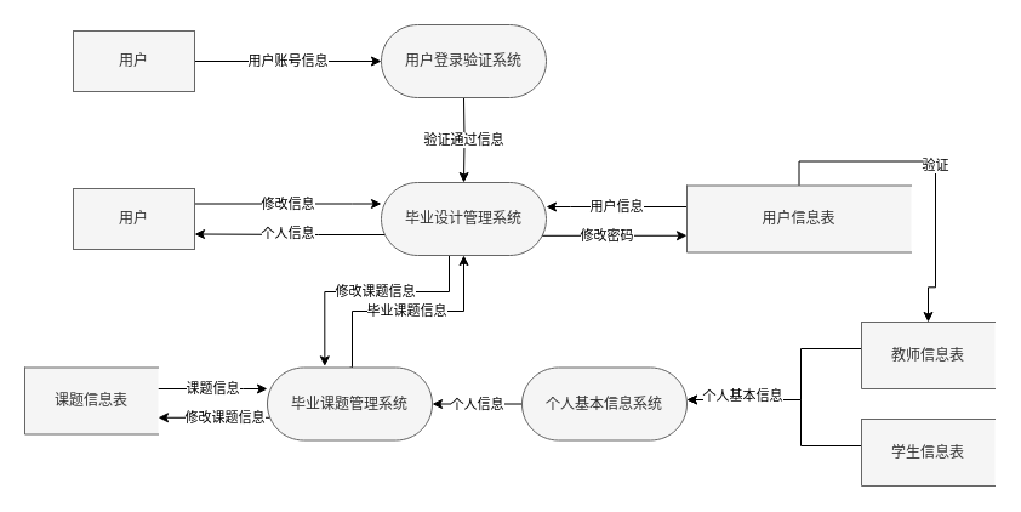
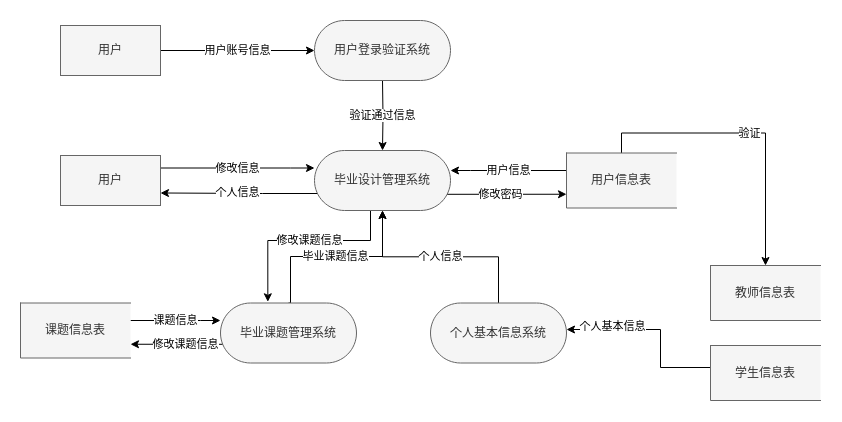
  <mxCell id="0" />
  <mxCell id="1" parent="0" />
  <mxCell id="2" value="用户账号信息" style="edgeStyle=orthogonalEdgeStyle;rounded=0;orthogonalLoop=1;jettySize=auto;html=1;" edge="1" parent="1" source="3" target="5"><mxGeometry relative="1" as="geometry" /></mxCell>
  <mxCell id="3" value="用户" style="html=1;dashed=0;whiteSpace=wrap;fillColor=#f5f5f5;fontColor=#333333;strokeColor=#666666;" vertex="1" parent="1"><mxGeometry x="60" y="25" width="100" height="50" as="geometry" /></mxCell>
  <mxCell id="4" value="验证通过信息" style="edgeStyle=orthogonalEdgeStyle;rounded=0;orthogonalLoop=1;jettySize=auto;html=1;" edge="1" parent="1" target="13"><mxGeometry relative="1" as="geometry"><mxPoint x="382" y="80" as="sourcePoint" /></mxGeometry></mxCell>
  <mxCell id="5" value="用户登录验证系统" style="html=1;dashed=0;whiteSpace=wrap;shape=mxgraph.dfd.start;fillColor=#f5f5f5;fontColor=#333333;strokeColor=#666666;" vertex="1" parent="1"><mxGeometry x="314" y="20" width="136" height="60" as="geometry" /></mxCell>
  <mxCell id="6" value="用户信息&lt;br&gt;" style="edgeStyle=orthogonalEdgeStyle;rounded=0;orthogonalLoop=1;jettySize=auto;html=1;" edge="1" parent="1" source="8" target="13"><mxGeometry relative="1" as="geometry"><Array as="points"><mxPoint x="470" y="170" /><mxPoint x="470" y="170" /></Array></mxGeometry></mxCell>
  <mxCell id="7" value="验证" style="edgeStyle=orthogonalEdgeStyle;rounded=0;orthogonalLoop=1;jettySize=auto;html=1;exitX=0.5;exitY=0;exitDx=0;exitDy=0;" edge="1" parent="1" source="8" target="17"><mxGeometry relative="1" as="geometry" /></mxCell>
- <mxCell id="8" value="用户信息表" style="html=1;dashed=0;whiteSpace=wrap;shape=partialRectangle;right=0;fillColor=#f5f5f5;fontColor=#333333;strokeColor=#666666;" vertex="1" parent="1"><mxGeometry x="566" y="152.5" width="185" height="55" as="geometry" /></mxCell>
+ <mxCell id="8" value="用户信息表" style="html=1;dashed=0;whiteSpace=wrap;shape=partialRectangle;right=0;fillColor=#f5f5f5;fontColor=#333333;strokeColor=#666666;" vertex="1" parent="1"><mxGeometry x="566" y="152.5" width="110" height="55" as="geometry" /></mxCell>
  <mxCell id="9" style="edgeStyle=orthogonalEdgeStyle;rounded=0;orthogonalLoop=1;jettySize=auto;html=1;exitX=0;exitY=0;exitDx=8.79;exitDy=51.21;exitPerimeter=0;entryX=1;entryY=0.75;entryDx=0;entryDy=0;" edge="1" parent="1" source="13" target="22"><mxGeometry relative="1" as="geometry"><Array as="points"><mxPoint x="323" y="193" /><mxPoint x="262" y="193" /></Array></mxGeometry></mxCell>
  <mxCell id="10" value="个人信息" style="edgeLabel;html=1;align=center;verticalAlign=middle;resizable=0;points=[];" vertex="1" connectable="0" parent="9"><mxGeometry x="0.111" y="-1" relative="1" as="geometry"><mxPoint as="offset" /></mxGeometry></mxCell>
  <mxCell id="11" value="修改密码" style="edgeStyle=orthogonalEdgeStyle;rounded=0;orthogonalLoop=1;jettySize=auto;html=1;exitX=0;exitY=0;exitDx=127.21;exitDy=51.21;exitPerimeter=0;entryX=0;entryY=0.75;entryDx=0;entryDy=0;" edge="1" parent="1" source="13" target="8"><mxGeometry relative="1" as="geometry"><Array as="points"><mxPoint x="441" y="194" /></Array></mxGeometry></mxCell>
  <mxCell id="12" value="修改课题信息" style="edgeStyle=orthogonalEdgeStyle;rounded=0;orthogonalLoop=1;jettySize=auto;html=1;exitX=0.5;exitY=0.5;exitDx=0;exitDy=30;exitPerimeter=0;entryX=0.348;entryY=-0.02;entryDx=0;entryDy=0;entryPerimeter=0;" edge="1" parent="1" source="13" target="25"><mxGeometry relative="1" as="geometry"><Array as="points"><mxPoint x="370" y="210" /><mxPoint x="370" y="240" /><mxPoint x="267" y="240" /></Array></mxGeometry></mxCell>
  <mxCell id="13" value="毕业设计管理系统" style="html=1;dashed=0;whiteSpace=wrap;shape=mxgraph.dfd.start;fillColor=#f5f5f5;fontColor=#333333;strokeColor=#666666;" vertex="1" parent="1"><mxGeometry x="314" y="150" width="136" height="60" as="geometry" /></mxCell>
- <mxCell id="14" value="个人信息" style="edgeStyle=orthogonalEdgeStyle;rounded=0;orthogonalLoop=1;jettySize=auto;html=1;" edge="1" parent="1" source="15" target="25"><mxGeometry relative="1" as="geometry" /></mxCell>
+ <mxCell id="14" value="个人信息" style="edgeStyle=orthogonalEdgeStyle;rounded=0;orthogonalLoop=1;jettySize=auto;html=1;" edge="1" parent="1" source="15" target="13"><mxGeometry relative="1" as="geometry" /></mxCell>
  <mxCell id="15" value="个人基本信息系统" style="html=1;dashed=0;whiteSpace=wrap;shape=mxgraph.dfd.start;fillColor=#f5f5f5;fontColor=#333333;strokeColor=#666666;" vertex="1" parent="1"><mxGeometry x="430" y="302.5" width="136" height="60" as="geometry" /></mxCell>
- <mxCell id="16" value="" style="edgeStyle=orthogonalEdgeStyle;rounded=0;orthogonalLoop=1;jettySize=auto;html=1;" edge="1" parent="1" source="17" target="15"><mxGeometry relative="1" as="geometry"><Array as="points"><mxPoint x="660" y="287" /><mxPoint x="660" y="329" /></Array></mxGeometry></mxCell>
  <mxCell id="17" value="教师信息表" style="html=1;dashed=0;whiteSpace=wrap;shape=partialRectangle;right=0;fillColor=#f5f5f5;fontColor=#333333;strokeColor=#666666;" vertex="1" parent="1"><mxGeometry x="710" y="265" width="110" height="55" as="geometry" /></mxCell>
  <mxCell id="18" value="" style="edgeStyle=orthogonalEdgeStyle;rounded=0;orthogonalLoop=1;jettySize=auto;html=1;" edge="1" parent="1" source="20" target="15"><mxGeometry relative="1" as="geometry"><Array as="points"><mxPoint x="660" y="367" /><mxPoint x="660" y="329" /></Array></mxGeometry></mxCell>
  <mxCell id="19" value="个人基本信息" style="edgeLabel;html=1;align=center;verticalAlign=middle;resizable=0;points=[];" vertex="1" connectable="0" parent="18"><mxGeometry x="0.504" y="-4" relative="1" as="geometry"><mxPoint as="offset" /></mxGeometry></mxCell>
  <mxCell id="20" value="学生信息表" style="html=1;dashed=0;whiteSpace=wrap;shape=partialRectangle;right=0;fillColor=#f5f5f5;fontColor=#333333;strokeColor=#666666;" vertex="1" parent="1"><mxGeometry x="710" y="345" width="110" height="55" as="geometry" /></mxCell>
  <mxCell id="21" value="修改信息" style="edgeStyle=orthogonalEdgeStyle;rounded=0;orthogonalLoop=1;jettySize=auto;html=1;exitX=1;exitY=0.25;exitDx=0;exitDy=0;" edge="1" parent="1" source="22" target="13"><mxGeometry relative="1" as="geometry"><Array as="points"><mxPoint x="290" y="167" /><mxPoint x="290" y="167" /></Array></mxGeometry></mxCell>
  <mxCell id="22" value="用户" style="html=1;dashed=0;whiteSpace=wrap;fillColor=#f5f5f5;fontColor=#333333;strokeColor=#666666;" vertex="1" parent="1"><mxGeometry x="60" y="155" width="100" height="50" as="geometry" /></mxCell>
  <mxCell id="23" value="毕业课题信息" style="edgeStyle=orthogonalEdgeStyle;rounded=0;orthogonalLoop=1;jettySize=auto;html=1;exitX=0.5;exitY=0.5;exitDx=0;exitDy=-30;exitPerimeter=0;entryX=0.5;entryY=0.5;entryDx=0;entryDy=30;entryPerimeter=0;" edge="1" parent="1" source="25" target="13"><mxGeometry relative="1" as="geometry"><Array as="points"><mxPoint x="290" y="303" /><mxPoint x="290" y="256" /><mxPoint x="382" y="256" /></Array></mxGeometry></mxCell>
  <mxCell id="24" value="修改课题信息" style="edgeStyle=orthogonalEdgeStyle;rounded=0;orthogonalLoop=1;jettySize=auto;html=1;exitX=0;exitY=0;exitDx=8.79;exitDy=51.21;exitPerimeter=0;entryX=1;entryY=0.75;entryDx=0;entryDy=0;" edge="1" parent="1" source="25" target="27"><mxGeometry relative="1" as="geometry"><Array as="points"><mxPoint x="229" y="344" /></Array></mxGeometry></mxCell>
  <mxCell id="25" value="毕业课题管理系统" style="html=1;dashed=0;whiteSpace=wrap;shape=mxgraph.dfd.start;fillColor=#f5f5f5;fontColor=#333333;strokeColor=#666666;" vertex="1" parent="1"><mxGeometry x="220" y="302.5" width="136" height="60" as="geometry" /></mxCell>
  <mxCell id="26" value="课题信息" style="edgeStyle=orthogonalEdgeStyle;rounded=0;orthogonalLoop=1;jettySize=auto;html=1;" edge="1" parent="1" source="27" target="25"><mxGeometry relative="1" as="geometry"><Array as="points"><mxPoint x="200" y="320" /><mxPoint x="200" y="320" /></Array></mxGeometry></mxCell>
  <mxCell id="27" value="课题信息表" style="html=1;dashed=0;whiteSpace=wrap;shape=partialRectangle;right=0;fillColor=#f5f5f5;fontColor=#333333;strokeColor=#666666;" vertex="1" parent="1"><mxGeometry x="20" y="302.5" width="110" height="55" as="geometry" /></mxCell>
